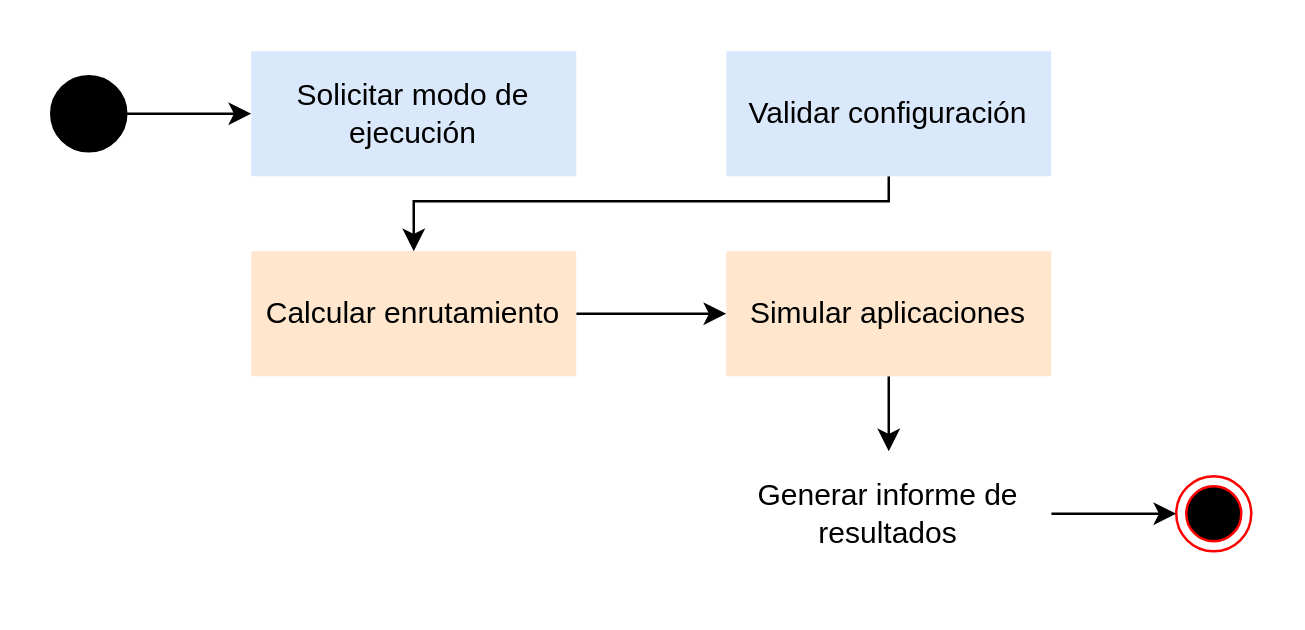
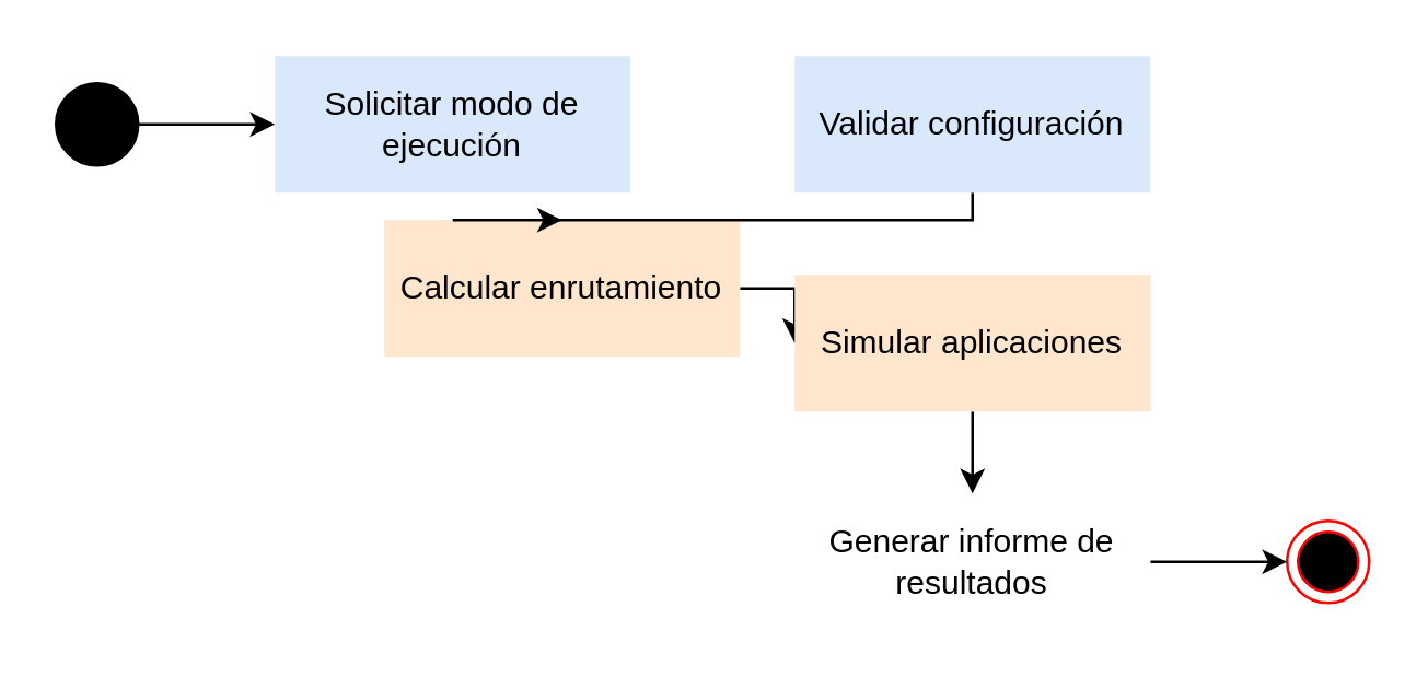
  <mxCell id="0" />
  <mxCell id="1" parent="0" />
  <mxCell id="2" style="edgeStyle=orthogonalEdgeStyle;rounded=0;orthogonalLoop=1;jettySize=auto;html=1;exitX=1;exitY=0.5;exitDx=0;exitDy=0;entryX=0;entryY=0.5;entryDx=0;entryDy=0;" edge="1" parent="1" source="3" target="5"><mxGeometry relative="1" as="geometry" /></mxCell>
- <mxCell id="3" value="Calcular enrutamiento" style="rounded=0;whiteSpace=wrap;html=1;fillColor=#ffe6cc;strokeColor=none;" parent="1" vertex="1"><mxGeometry x="100" y="100" width="130" height="50" as="geometry" /></mxCell>
+ <mxCell id="3" value="Calcular enrutamiento" style="rounded=0;whiteSpace=wrap;html=1;fillColor=#ffe6cc;strokeColor=none;" parent="1" vertex="1"><mxGeometry x="140" y="80" width="130" height="50" as="geometry" /></mxCell>
  <mxCell id="4" style="edgeStyle=orthogonalEdgeStyle;rounded=0;orthogonalLoop=1;jettySize=auto;html=1;exitX=0.5;exitY=1;exitDx=0;exitDy=0;entryX=0.5;entryY=0;entryDx=0;entryDy=0;" edge="1" parent="1" source="5" target="11"><mxGeometry relative="1" as="geometry" /></mxCell>
  <mxCell id="5" value="Simular aplicaciones" style="rounded=0;whiteSpace=wrap;html=1;fillColor=#ffe6cc;strokeColor=none;" parent="1" vertex="1"><mxGeometry x="290" y="100" width="130" height="50" as="geometry" /></mxCell>
  <mxCell id="6" value="" style="ellipse;html=1;shape=endState;fillColor=#000000;strokeColor=#ff0000;" parent="1" vertex="1"><mxGeometry x="470" y="190" width="30" height="30" as="geometry" /></mxCell>
  <mxCell id="7" style="edgeStyle=orthogonalEdgeStyle;rounded=0;orthogonalLoop=1;jettySize=auto;html=1;exitX=1;exitY=0.5;exitDx=0;exitDy=0;entryX=0;entryY=0.5;entryDx=0;entryDy=0;" edge="1" parent="1" source="8" target="9"><mxGeometry relative="1" as="geometry" /></mxCell>
  <mxCell id="8" value="" style="ellipse;whiteSpace=wrap;html=1;aspect=fixed;fillColor=#000000;" parent="1" vertex="1"><mxGeometry x="20" y="30" width="30" height="30" as="geometry" /></mxCell>
  <mxCell id="9" value="Solicitar modo de ejecución" style="rounded=0;whiteSpace=wrap;html=1;fillColor=#dae8fc;strokeColor=none;" vertex="1" parent="1"><mxGeometry x="100" y="20" width="130" height="50" as="geometry" /></mxCell>
  <mxCell id="10" style="edgeStyle=orthogonalEdgeStyle;rounded=0;orthogonalLoop=1;jettySize=auto;html=1;exitX=1;exitY=0.5;exitDx=0;exitDy=0;" edge="1" parent="1" source="11" target="6"><mxGeometry relative="1" as="geometry" /></mxCell>
  <mxCell id="11" value="Generar informe de resultados" style="rounded=0;whiteSpace=wrap;html=1;fillColor=#ffffff;strokeColor=none;" vertex="1" parent="1"><mxGeometry x="290" y="180" width="130" height="50" as="geometry" /></mxCell>
  <mxCell id="12" style="edgeStyle=orthogonalEdgeStyle;rounded=0;orthogonalLoop=1;jettySize=auto;html=1;exitX=0.5;exitY=1;exitDx=0;exitDy=0;entryX=0.5;entryY=0;entryDx=0;entryDy=0;" edge="1" parent="1" source="13" target="3"><mxGeometry relative="1" as="geometry"><Array as="points"><mxPoint x="355" y="80" /><mxPoint x="165" y="80" /></Array></mxGeometry></mxCell>
  <mxCell id="13" value="Validar configuración" style="rounded=0;whiteSpace=wrap;html=1;fillColor=#dae8fc;strokeColor=none;" vertex="1" parent="1"><mxGeometry x="290" y="20" width="130" height="50" as="geometry" /></mxCell>
